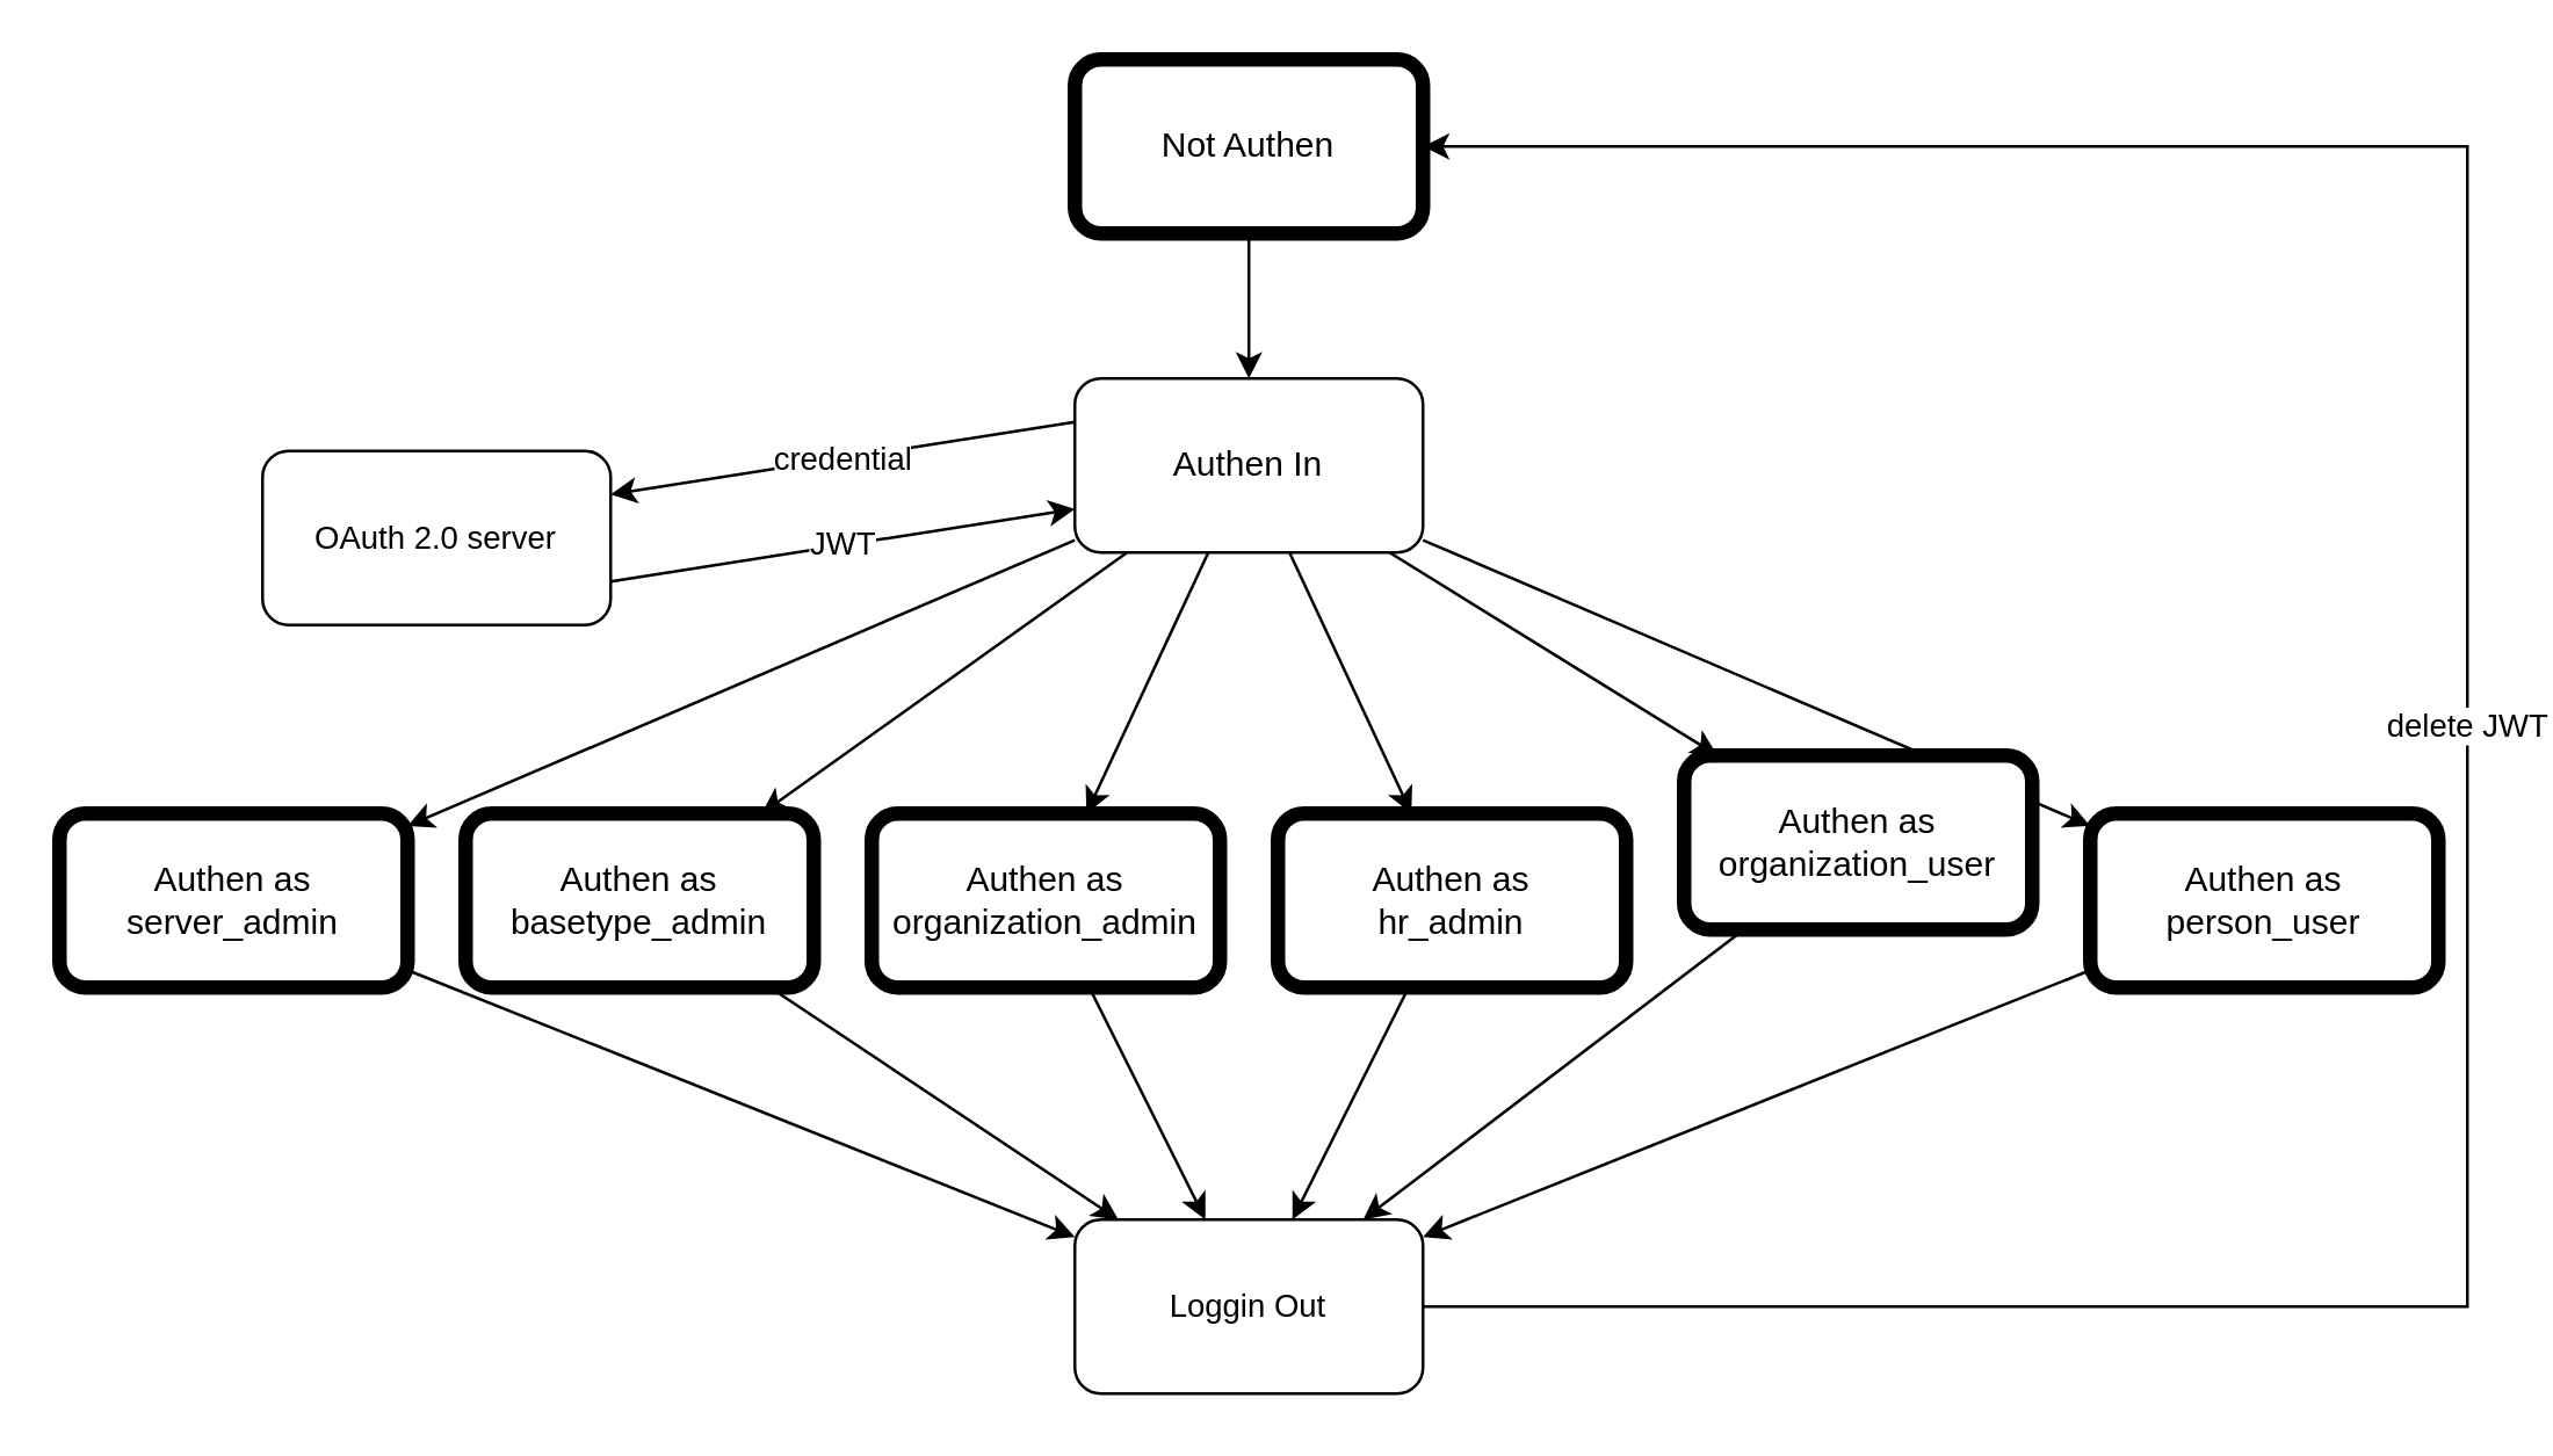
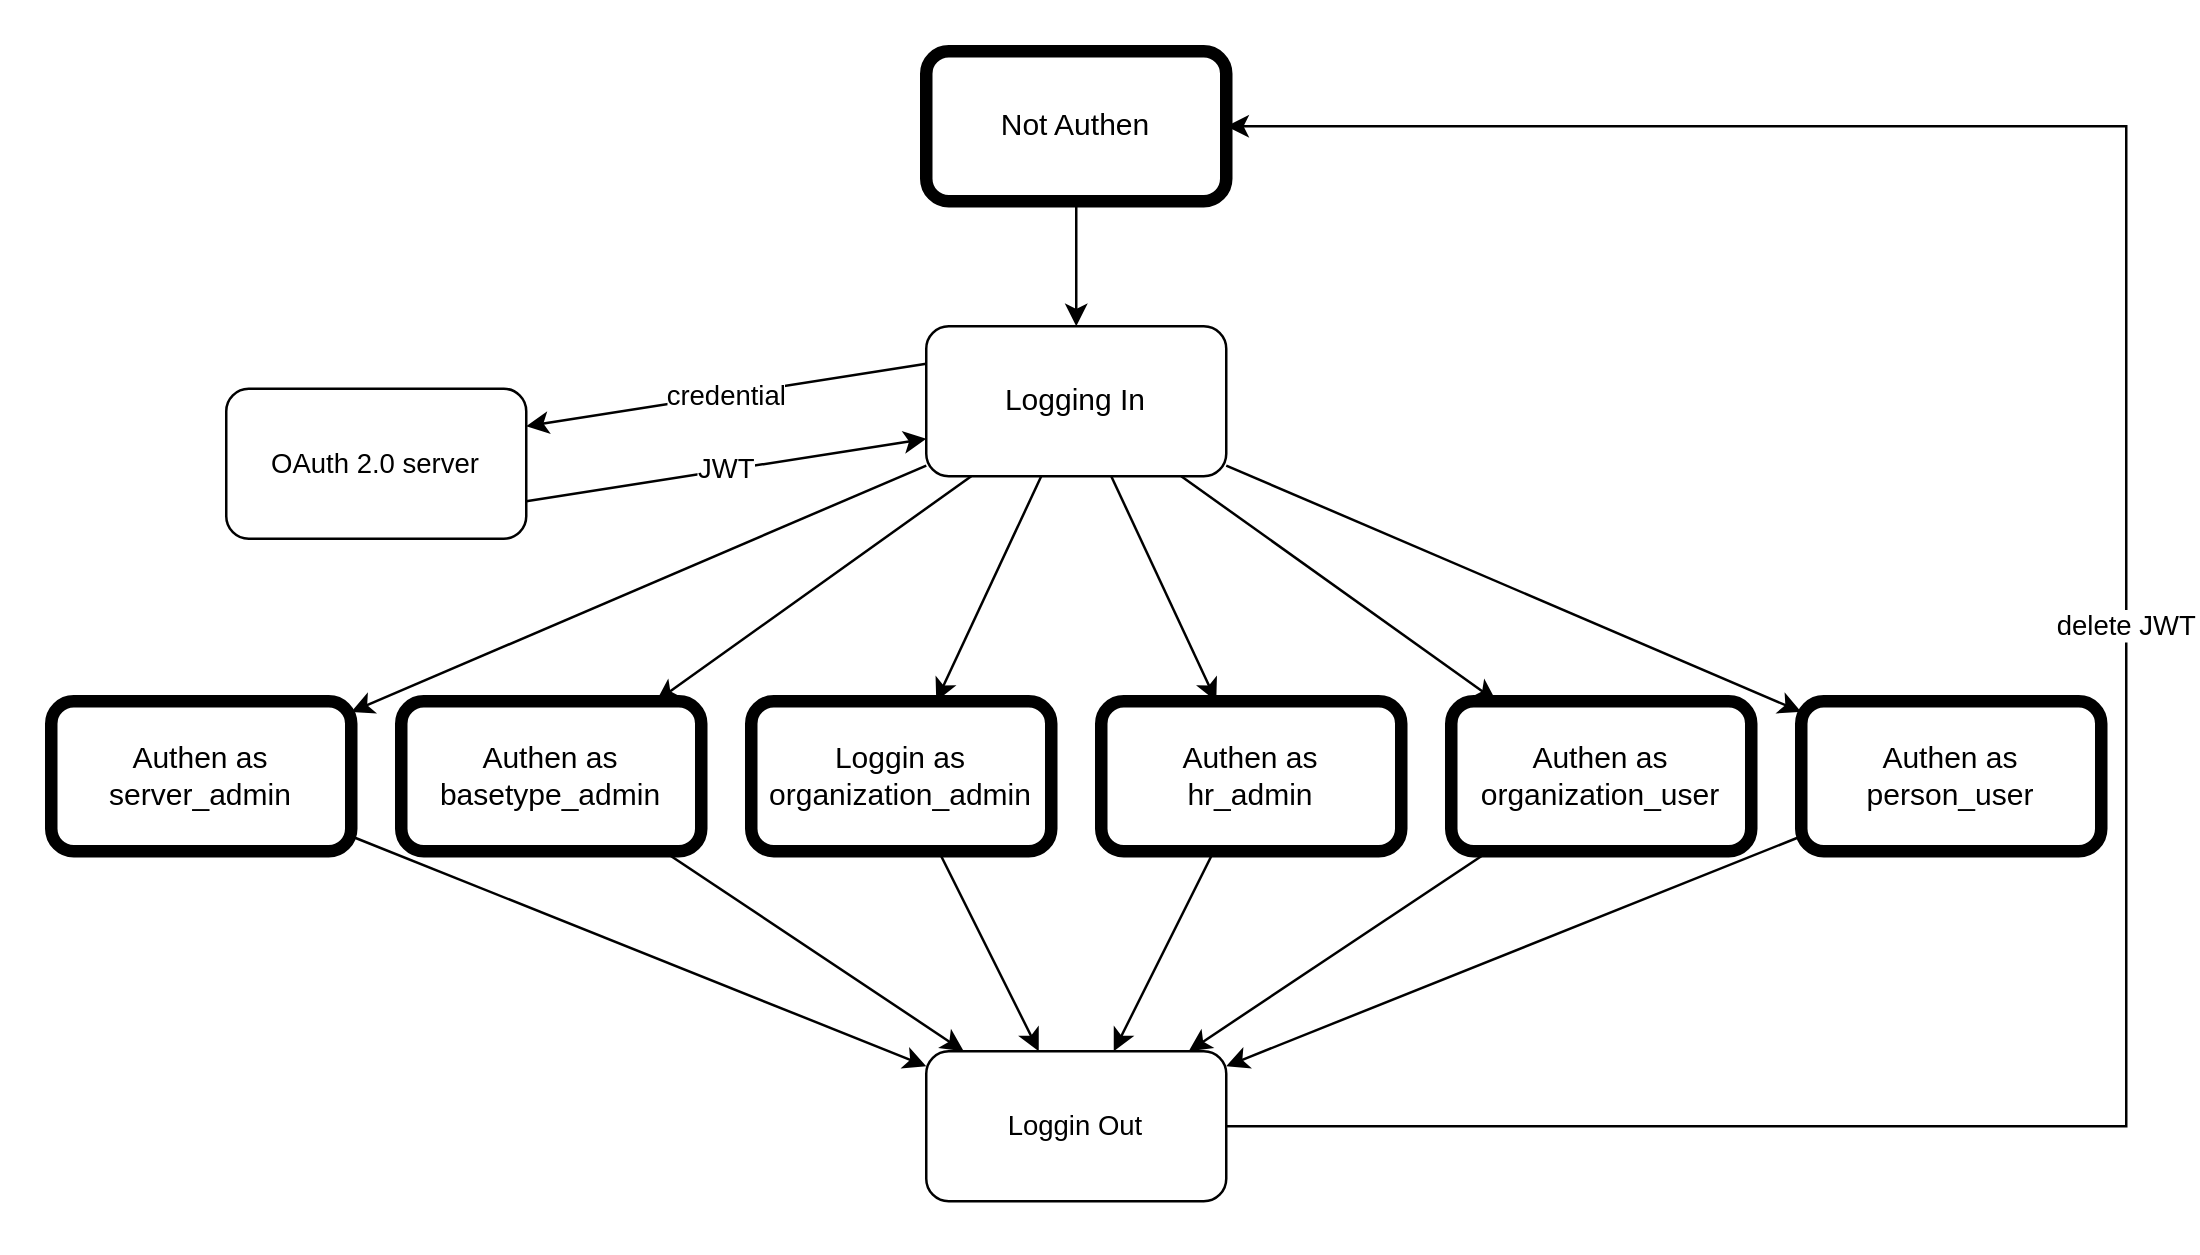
  <mxCell id="0" />
  <mxCell id="1" parent="0" />
  <mxCell id="2" style="rounded=0;orthogonalLoop=1;jettySize=auto;html=1;strokeWidth=1;" parent="1" source="9" target="15" edge="1"><mxGeometry relative="1" as="geometry" /></mxCell>
  <mxCell id="3" style="edgeStyle=none;shape=connector;rounded=0;orthogonalLoop=1;jettySize=auto;html=1;strokeColor=default;align=center;verticalAlign=middle;fontFamily=Helvetica;fontSize=11;fontColor=default;labelBackgroundColor=default;endArrow=classic;strokeWidth=1;" parent="1" source="9" target="13" edge="1"><mxGeometry relative="1" as="geometry" /></mxCell>
  <mxCell id="4" style="edgeStyle=none;shape=connector;rounded=0;orthogonalLoop=1;jettySize=auto;html=1;strokeColor=default;align=center;verticalAlign=middle;fontFamily=Helvetica;fontSize=11;fontColor=default;labelBackgroundColor=default;endArrow=classic;strokeWidth=1;" parent="1" source="9" target="11" edge="1"><mxGeometry relative="1" as="geometry" /></mxCell>
  <mxCell id="5" style="edgeStyle=none;shape=connector;rounded=0;orthogonalLoop=1;jettySize=auto;html=1;strokeColor=default;align=center;verticalAlign=middle;fontFamily=Helvetica;fontSize=11;fontColor=default;labelBackgroundColor=default;endArrow=classic;strokeWidth=1;" parent="1" source="9" target="21" edge="1"><mxGeometry relative="1" as="geometry" /></mxCell>
  <mxCell id="6" style="edgeStyle=none;shape=connector;rounded=0;orthogonalLoop=1;jettySize=auto;html=1;strokeColor=default;align=center;verticalAlign=middle;fontFamily=Helvetica;fontSize=11;fontColor=default;labelBackgroundColor=default;endArrow=classic;strokeWidth=1;" parent="1" source="9" target="19" edge="1"><mxGeometry relative="1" as="geometry" /></mxCell>
  <mxCell id="7" style="edgeStyle=none;shape=connector;rounded=0;orthogonalLoop=1;jettySize=auto;html=1;strokeColor=default;align=center;verticalAlign=middle;fontFamily=Helvetica;fontSize=11;fontColor=default;labelBackgroundColor=default;endArrow=classic;strokeWidth=1;" parent="1" source="9" target="17" edge="1"><mxGeometry relative="1" as="geometry" /></mxCell>
  <mxCell id="8" value="credential" style="edgeStyle=none;shape=connector;rounded=0;orthogonalLoop=1;jettySize=auto;html=1;exitX=0;exitY=0.25;exitDx=0;exitDy=0;entryX=1;entryY=0.25;entryDx=0;entryDy=0;strokeColor=default;align=center;verticalAlign=middle;fontFamily=Helvetica;fontSize=11;fontColor=default;labelBackgroundColor=default;endArrow=classic;strokeWidth=1;" parent="1" source="9" target="27" edge="1"><mxGeometry relative="1" as="geometry" /></mxCell>
- <mxCell id="9" value="Authen In" style="rounded=1;whiteSpace=wrap;html=1;strokeWidth=1;" parent="1" vertex="1"><mxGeometry x="370" y="130" width="120" height="60" as="geometry" /></mxCell>
+ <mxCell id="9" value="Logging In" style="rounded=1;whiteSpace=wrap;html=1;strokeWidth=1;" parent="1" vertex="1"><mxGeometry x="370" y="130" width="120" height="60" as="geometry" /></mxCell>
  <mxCell id="10" style="edgeStyle=none;shape=connector;rounded=0;orthogonalLoop=1;jettySize=auto;html=1;strokeColor=default;align=center;verticalAlign=middle;fontFamily=Helvetica;fontSize=11;fontColor=default;labelBackgroundColor=default;endArrow=classic;strokeWidth=1;" parent="1" source="11" target="25" edge="1"><mxGeometry relative="1" as="geometry" /></mxCell>
  <mxCell id="11" value="Authen as&lt;div&gt;server_admin&lt;/div&gt;" style="rounded=1;whiteSpace=wrap;html=1;strokeWidth=5;" parent="1" vertex="1"><mxGeometry x="20" y="280" width="120" height="60" as="geometry" /></mxCell>
  <mxCell id="12" style="edgeStyle=none;shape=connector;rounded=0;orthogonalLoop=1;jettySize=auto;html=1;strokeColor=default;align=center;verticalAlign=middle;fontFamily=Helvetica;fontSize=11;fontColor=default;labelBackgroundColor=default;endArrow=classic;strokeWidth=1;" parent="1" source="13" target="25" edge="1"><mxGeometry relative="1" as="geometry" /></mxCell>
  <mxCell id="13" value="Authen as&lt;div&gt;basetype_admin&lt;/div&gt;" style="rounded=1;whiteSpace=wrap;html=1;strokeWidth=5;" parent="1" vertex="1"><mxGeometry x="160" y="280" width="120" height="60" as="geometry" /></mxCell>
  <mxCell id="14" style="edgeStyle=none;shape=connector;rounded=0;orthogonalLoop=1;jettySize=auto;html=1;strokeColor=default;align=center;verticalAlign=middle;fontFamily=Helvetica;fontSize=11;fontColor=default;labelBackgroundColor=default;endArrow=classic;strokeWidth=1;" parent="1" source="15" target="25" edge="1"><mxGeometry relative="1" as="geometry" /></mxCell>
- <mxCell id="15" value="Authen as&lt;div&gt;organization_admin&lt;/div&gt;" style="rounded=1;whiteSpace=wrap;html=1;strokeWidth=5;" parent="1" vertex="1"><mxGeometry x="300" y="280" width="120" height="60" as="geometry" /></mxCell>
+ <mxCell id="15" value="Loggin as&lt;div&gt;organization_admin&lt;/div&gt;" style="rounded=1;whiteSpace=wrap;html=1;strokeWidth=5;" parent="1" vertex="1"><mxGeometry x="300" y="280" width="120" height="60" as="geometry" /></mxCell>
  <mxCell id="16" style="edgeStyle=none;shape=connector;rounded=0;orthogonalLoop=1;jettySize=auto;html=1;strokeColor=default;align=center;verticalAlign=middle;fontFamily=Helvetica;fontSize=11;fontColor=default;labelBackgroundColor=default;endArrow=classic;strokeWidth=1;" parent="1" source="17" target="25" edge="1"><mxGeometry relative="1" as="geometry" /></mxCell>
  <mxCell id="17" value="Authen as&lt;div&gt;person_user&lt;/div&gt;" style="rounded=1;whiteSpace=wrap;html=1;strokeWidth=5;" parent="1" vertex="1"><mxGeometry x="720" y="280" width="120" height="60" as="geometry" /></mxCell>
  <mxCell id="18" style="edgeStyle=none;shape=connector;rounded=0;orthogonalLoop=1;jettySize=auto;html=1;strokeColor=default;align=center;verticalAlign=middle;fontFamily=Helvetica;fontSize=11;fontColor=default;labelBackgroundColor=default;endArrow=classic;strokeWidth=1;" parent="1" source="19" target="25" edge="1"><mxGeometry relative="1" as="geometry" /></mxCell>
- <mxCell id="19" value="Authen as&lt;div&gt;organization_user&lt;/div&gt;" style="rounded=1;whiteSpace=wrap;html=1;strokeWidth=5;" parent="1" vertex="1"><mxGeometry x="580" y="260" width="120" height="60" as="geometry" /></mxCell>
+ <mxCell id="19" value="Authen as&lt;div&gt;organization_user&lt;/div&gt;" style="rounded=1;whiteSpace=wrap;html=1;strokeWidth=5;" parent="1" vertex="1"><mxGeometry x="580" y="280" width="120" height="60" as="geometry" /></mxCell>
  <mxCell id="20" style="edgeStyle=none;shape=connector;rounded=0;orthogonalLoop=1;jettySize=auto;html=1;strokeColor=default;align=center;verticalAlign=middle;fontFamily=Helvetica;fontSize=11;fontColor=default;labelBackgroundColor=default;endArrow=classic;strokeWidth=1;" parent="1" source="21" target="25" edge="1"><mxGeometry relative="1" as="geometry" /></mxCell>
  <mxCell id="21" value="Authen as&lt;div&gt;hr_admin&lt;/div&gt;" style="rounded=1;whiteSpace=wrap;html=1;strokeWidth=5;" parent="1" vertex="1"><mxGeometry x="440" y="280" width="120" height="60" as="geometry" /></mxCell>
  <mxCell id="22" value="" style="edgeStyle=none;shape=connector;rounded=0;orthogonalLoop=1;jettySize=auto;html=1;strokeColor=default;align=center;verticalAlign=middle;fontFamily=Helvetica;fontSize=11;fontColor=default;labelBackgroundColor=default;endArrow=classic;strokeWidth=1;" parent="1" source="23" target="9" edge="1"><mxGeometry relative="1" as="geometry" /></mxCell>
  <mxCell id="23" value="Not Authen" style="rounded=1;whiteSpace=wrap;html=1;shadow=0;strokeWidth=5;" parent="1" vertex="1"><mxGeometry x="370" y="20" width="120" height="60" as="geometry" /></mxCell>
  <mxCell id="24" value="delete JWT" style="edgeStyle=none;shape=connector;rounded=0;orthogonalLoop=1;jettySize=auto;html=1;strokeColor=default;align=center;verticalAlign=middle;fontFamily=Helvetica;fontSize=11;fontColor=default;labelBackgroundColor=default;endArrow=classic;strokeWidth=1;" parent="1" source="25" target="23" edge="1"><mxGeometry relative="1" as="geometry"><Array as="points"><mxPoint x="850" y="450" /><mxPoint x="850" y="50" /></Array></mxGeometry></mxCell>
  <mxCell id="25" value="Loggin Out" style="rounded=1;whiteSpace=wrap;html=1;fontFamily=Helvetica;fontSize=11;labelBackgroundColor=default;fillColor=default;strokeColor=default;strokeWidth=1;" parent="1" vertex="1"><mxGeometry x="370" y="420" width="120" height="60" as="geometry" /></mxCell>
  <mxCell id="26" value="JWT" style="edgeStyle=none;shape=connector;rounded=0;orthogonalLoop=1;jettySize=auto;html=1;exitX=1;exitY=0.75;exitDx=0;exitDy=0;entryX=0;entryY=0.75;entryDx=0;entryDy=0;strokeColor=default;align=center;verticalAlign=middle;fontFamily=Helvetica;fontSize=11;fontColor=default;labelBackgroundColor=default;endArrow=classic;strokeWidth=1;" parent="1" source="27" target="9" edge="1"><mxGeometry relative="1" as="geometry" /></mxCell>
  <mxCell id="27" value="OAuth 2.0 server" style="rounded=1;whiteSpace=wrap;html=1;fontFamily=Helvetica;fontSize=11;fontColor=default;labelBackgroundColor=default;strokeWidth=1;" parent="1" vertex="1"><mxGeometry x="90" y="155" width="120" height="60" as="geometry" /></mxCell>
